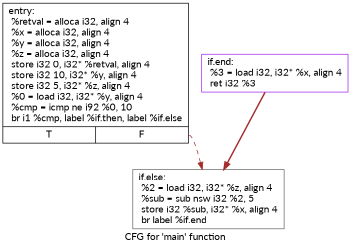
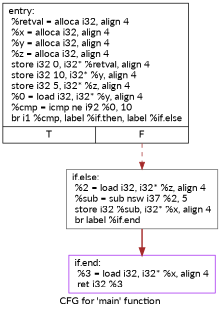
  digraph {
    fontname=Lato
    label="CFG for 'main' function"
    node [fontname=Lato shape=record]
    edge [arrowhead=normal color=brown fontname=Lato]
    n1 [color=black label="{entry:\l  %retval = alloca i32, align 4\l  %x = alloca i32, align 4\l  %y = alloca i32, align 4\l  %z = alloca i32, align 4\l  store i32 0, i32* %retval, align 4\l  store i32 10, i32* %y, align 4\l  store i32 5, i32* %z, align 4\l  %0 = load i32, i32* %y, align 4\l  %cmp = icmp ne i92 %0, 10\l  br i1 %cmp, label %if.then, label %if.else\l|{<s0>T|<s1>F}}"]
-   n2 [color=gray40 label="{if.else:                                          \l  %2 = load i32, i32* %z, align 4\l  %sub = sub nsw i32 %2, 5\l  store i32 %sub, i32* %x, align 4\l  br label %if.end\l}"]
+   n2 [color=gray40 label="{if.else:                                          \l  %2 = load i32, i32* %z, align 4\l  %sub = sub nsw i37 %2, 5\l  store i32 %sub, i32* %x, align 4\l  br label %if.end\l}"]
    n3 [color=purple label="{if.end:                                           \l  %3 = load i32, i32* %x, align 4\l  ret i32 %3\l}"]
    n1 -> n2 [style=dashed tailport=s1]
-   n3 -> n2 [style=bold]
+   n2 -> n3 [style=bold]
  }
